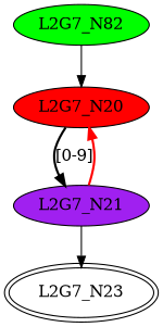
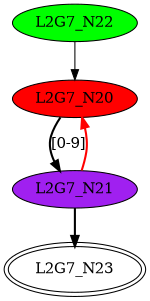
  digraph {
    node [style=filled]
    L2G7_N20 [fillcolor=red]
    L2G7_N21 [fillcolor=purple]
    L2G7_N23 [peripheries=2 style=""]
-   L2G7_N22 [fillcolor=green label=L2G7_N82]
+   L2G7_N22 [fillcolor=green]
    L2G7_N20 -> L2G7_N21 [label="[0-9]" style=bold]
    L2G7_N21 -> L2G7_N20 [color=red style=bold]
-   L2G7_N21 -> L2G7_N23
+   L2G7_N21 -> L2G7_N23 [style=bold]
    L2G7_N22 -> L2G7_N20
  }
